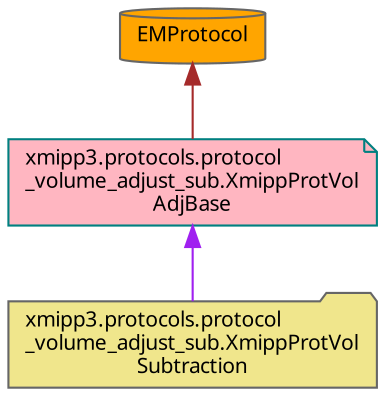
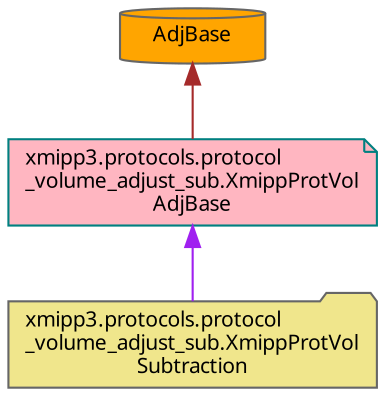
  digraph {
    fontname="Noto Sans"
    node [color=gray40 fontname="Noto Sans" fontsize=10 style=filled]
    edge [dir=back fontname="Noto Sans" fontsize=10 labelfontname=Helvetica labelfontsize=10 style=solid]
    n1 [fillcolor=khaki fontcolor=black height=0.2 label="xmipp3.protocols.protocol\l_volume_adjust_sub.XmippProtVol\lSubtraction" shape=folder width=0.4]
    n2 [color=teal fillcolor=lightpink height=0.2 label="xmipp3.protocols.protocol\l_volume_adjust_sub.XmippProtVol\lAdjBase" shape=note width=0.4]
-   n3 [fillcolor=orange height=0.2 label=EMProtocol shape=cylinder width=0.4]
+   n3 [fillcolor=orange height=0.2 label=AdjBase shape=cylinder width=0.4]
    n2 -> n1 [color=purple]
    n3 -> n2 [color=brown]
  }
